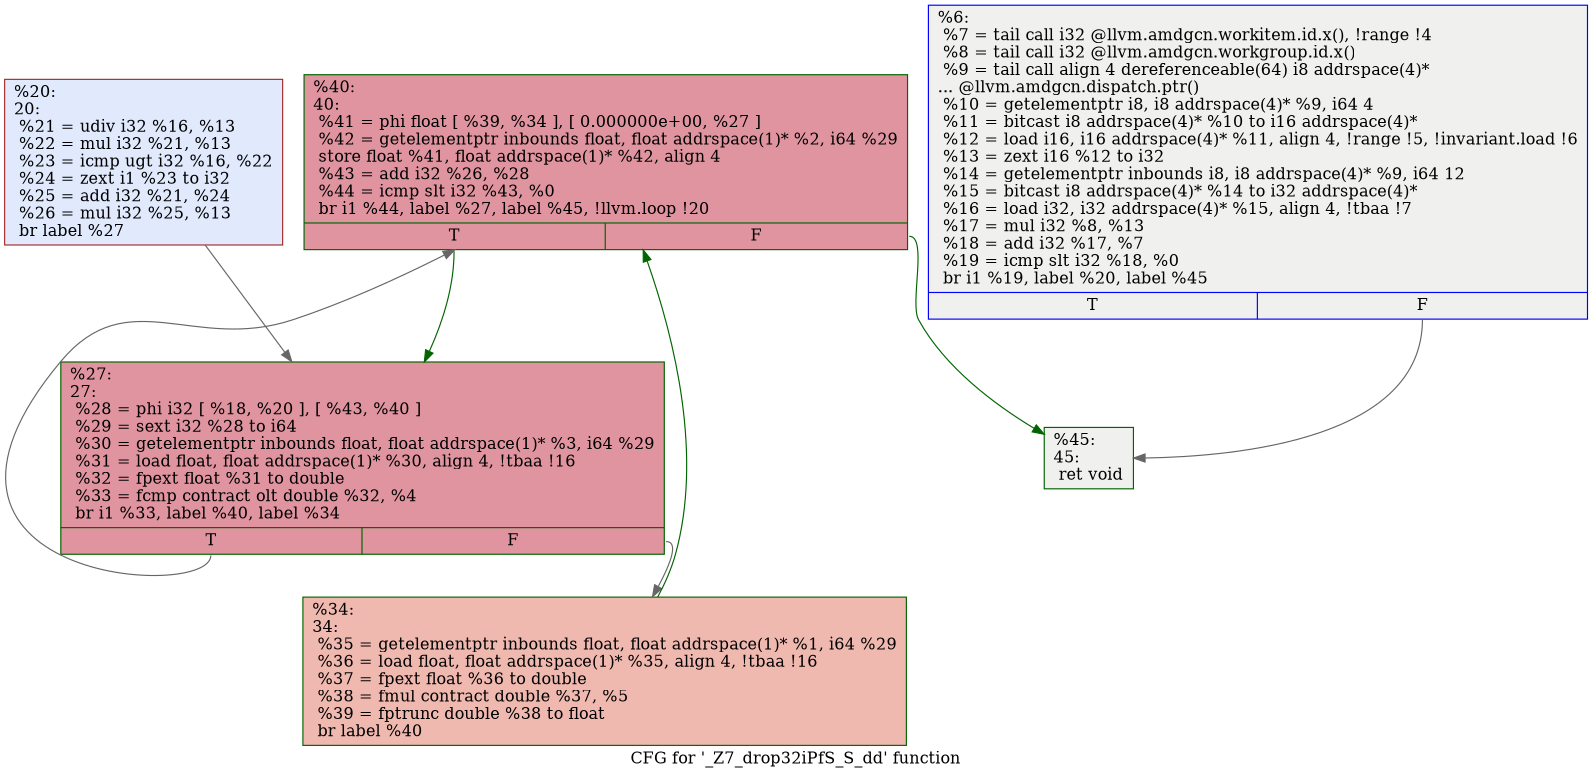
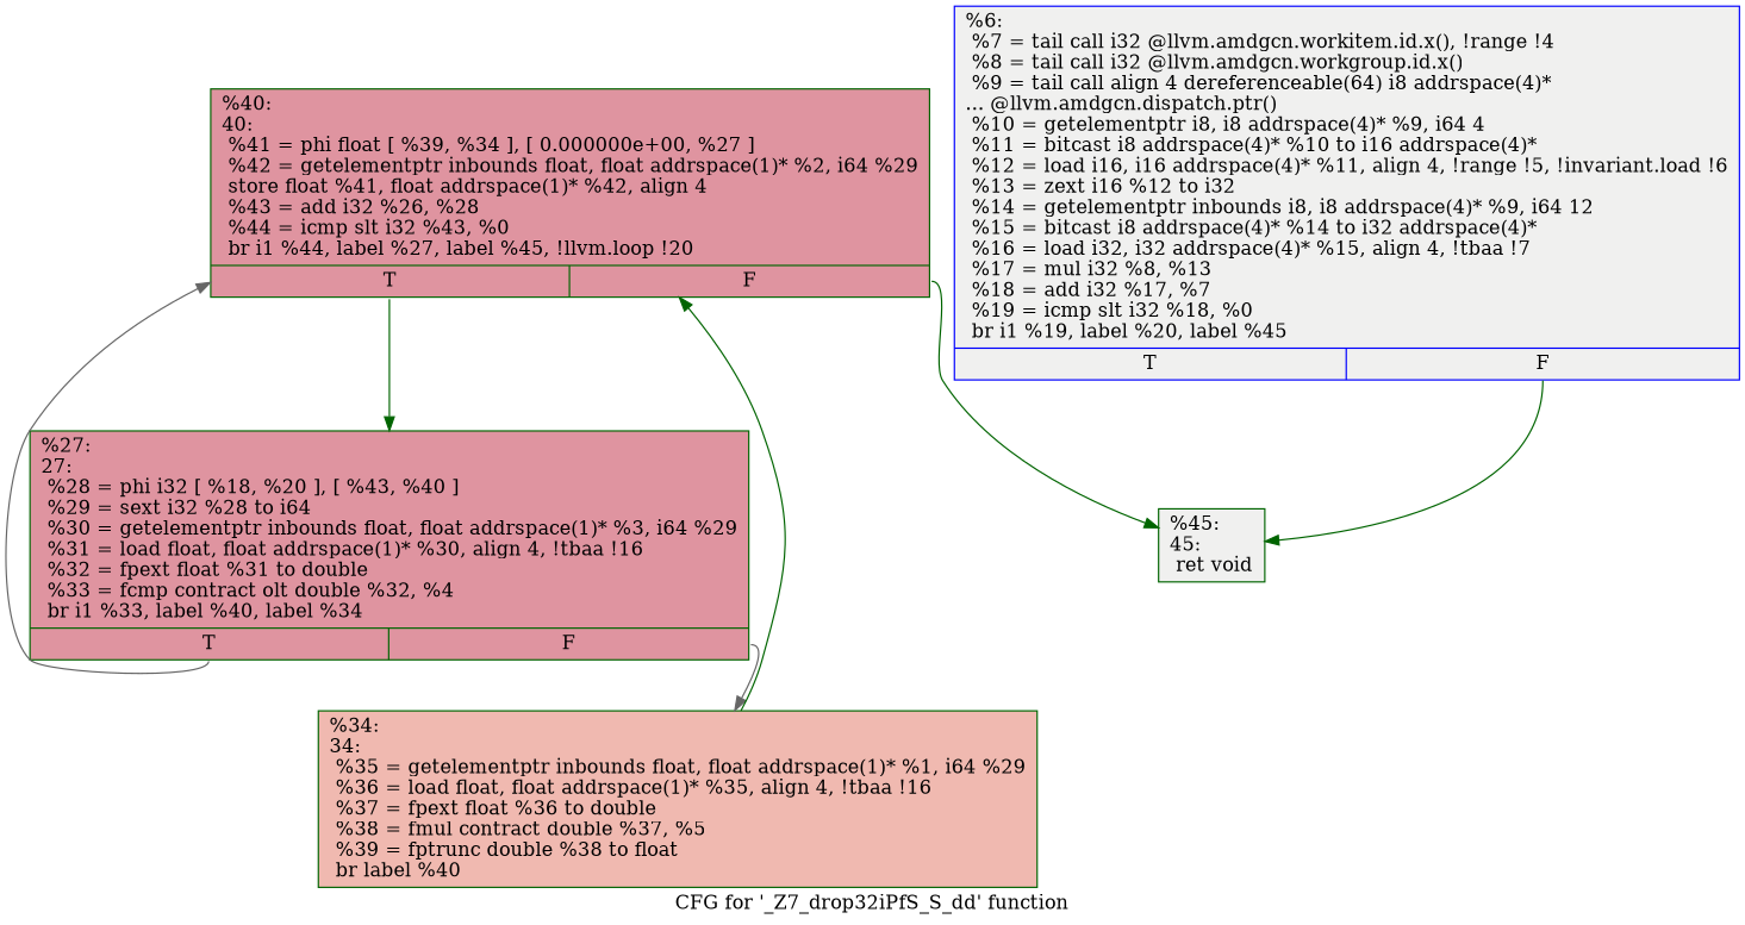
  digraph {
    label="CFG for '_Z7_drop32iPfS_S_dd' function"
    node [color=darkgreen fillcolor="#dedcdb70" shape=record style=filled]
    edge [color=gray40 tailport=s0]
    n1 [color=blue label="{%6:\l  %7 = tail call i32 @llvm.amdgcn.workitem.id.x(), !range !4\l  %8 = tail call i32 @llvm.amdgcn.workgroup.id.x()\l  %9 = tail call align 4 dereferenceable(64) i8 addrspace(4)*\l... @llvm.amdgcn.dispatch.ptr()\l  %10 = getelementptr i8, i8 addrspace(4)* %9, i64 4\l  %11 = bitcast i8 addrspace(4)* %10 to i16 addrspace(4)*\l  %12 = load i16, i16 addrspace(4)* %11, align 4, !range !5, !invariant.load !6\l  %13 = zext i16 %12 to i32\l  %14 = getelementptr inbounds i8, i8 addrspace(4)* %9, i64 12\l  %15 = bitcast i8 addrspace(4)* %14 to i32 addrspace(4)*\l  %16 = load i32, i32 addrspace(4)* %15, align 4, !tbaa !7\l  %17 = mul i32 %8, %13\l  %18 = add i32 %17, %7\l  %19 = icmp slt i32 %18, %0\l  br i1 %19, label %20, label %45\l|{<s0>T|<s1>F}}"]
    n2 [label="{%45:\l45:                                               \l  ret void\l}"]
-   n3 [color=brown fillcolor="#b9d0f970" label="{%20:\l20:                                               \l  %21 = udiv i32 %16, %13\l  %22 = mul i32 %21, %13\l  %23 = icmp ugt i32 %16, %22\l  %24 = zext i1 %23 to i32\l  %25 = add i32 %21, %24\l  %26 = mul i32 %25, %13\l  br label %27\l}"]
    n4 [fillcolor="#b70d2870" label="{%27:\l27:                                               \l  %28 = phi i32 [ %18, %20 ], [ %43, %40 ]\l  %29 = sext i32 %28 to i64\l  %30 = getelementptr inbounds float, float addrspace(1)* %3, i64 %29\l  %31 = load float, float addrspace(1)* %30, align 4, !tbaa !16\l  %32 = fpext float %31 to double\l  %33 = fcmp contract olt double %32, %4\l  br i1 %33, label %40, label %34\l|{<s0>T|<s1>F}}"]
    n5 [fillcolor="#b70d2870" label="{%40:\l40:                                               \l  %41 = phi float [ %39, %34 ], [ 0.000000e+00, %27 ]\l  %42 = getelementptr inbounds float, float addrspace(1)* %2, i64 %29\l  store float %41, float addrspace(1)* %42, align 4\l  %43 = add i32 %26, %28\l  %44 = icmp slt i32 %43, %0\l  br i1 %44, label %27, label %45, !llvm.loop !20\l|{<s0>T|<s1>F}}"]
    n6 [fillcolor="#de614d70" label="{%34:\l34:                                               \l  %35 = getelementptr inbounds float, float addrspace(1)* %1, i64 %29\l  %36 = load float, float addrspace(1)* %35, align 4, !tbaa !16\l  %37 = fpext float %36 to double\l  %38 = fmul contract double %37, %5\l  %39 = fptrunc double %38 to float\l  br label %40\l}"]
-   n1 -> n2 [tailport=s1]
-   n3 -> n4
+   n1 -> n2 [color=darkgreen tailport=s1]
    n4 -> n5
    n4 -> n6 [tailport=s1]
    n5 -> n2 [color=darkgreen tailport=s1]
    n5 -> n4 [color=darkgreen]
    n6 -> n5 [color=darkgreen]
  }
